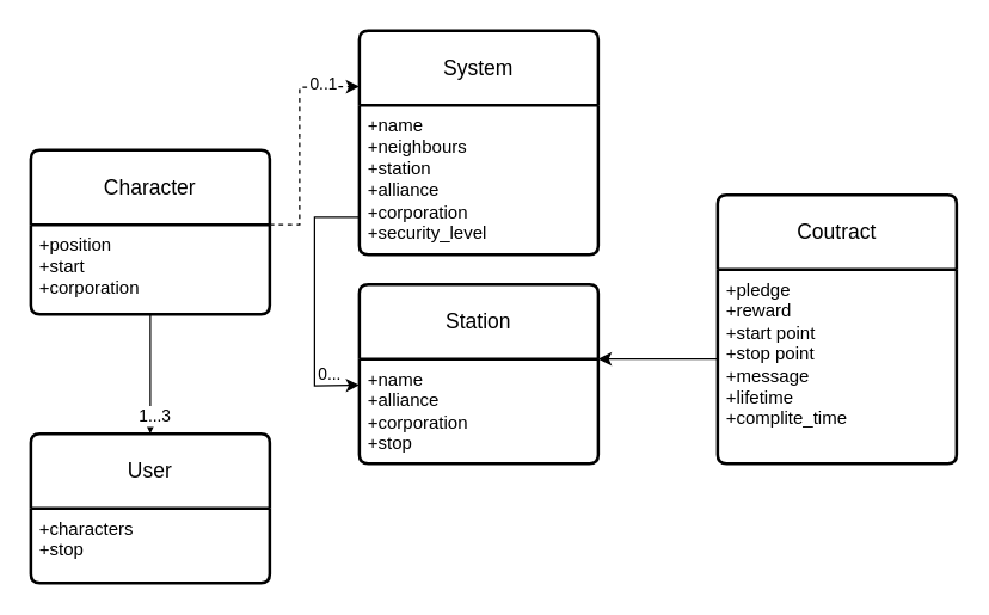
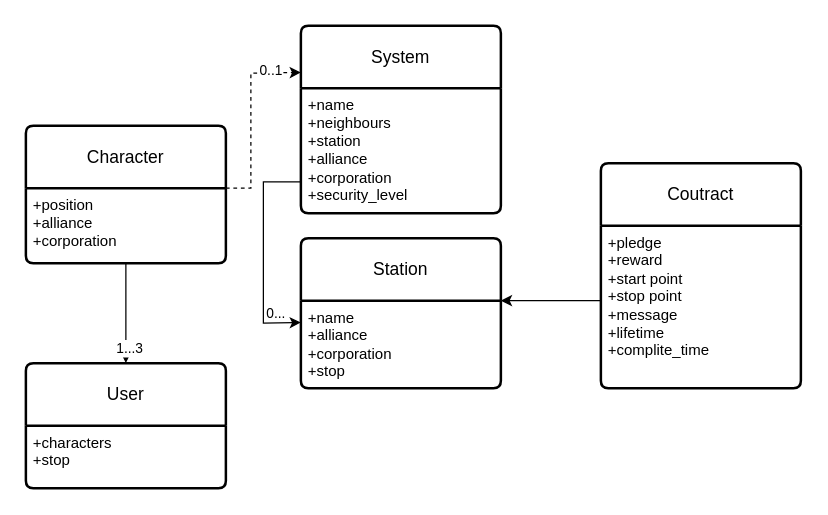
  <mxCell id="0" />
  <mxCell id="1" parent="0" />
  <mxCell id="2" value="Coutract" style="swimlane;childLayout=stackLayout;horizontal=1;startSize=50;horizontalStack=0;rounded=1;fontSize=14;fontStyle=0;strokeWidth=2;resizeParent=0;resizeLast=1;shadow=0;dashed=0;align=center;arcSize=4;whiteSpace=wrap;html=1;" vertex="1" parent="1"><mxGeometry x="480" y="130" width="160" height="180" as="geometry" /></mxCell>
  <mxCell id="3" value="+pledge&lt;br&gt;+reward&lt;br&gt;&lt;div&gt;+start point&lt;/div&gt;&lt;div&gt;+stop point&lt;/div&gt;&lt;div&gt;+message&lt;/div&gt;&lt;div&gt;+lifetime&lt;/div&gt;&lt;div&gt;+complite_time&lt;/div&gt;" style="align=left;strokeColor=none;fillColor=none;spacingLeft=4;fontSize=12;verticalAlign=top;resizable=0;rotatable=0;part=1;html=1;" vertex="1" parent="2"><mxGeometry y="50" width="160" height="130" as="geometry" /></mxCell>
  <mxCell id="4" value="User" style="swimlane;childLayout=stackLayout;horizontal=1;startSize=50;horizontalStack=0;rounded=1;fontSize=14;fontStyle=0;strokeWidth=2;resizeParent=0;resizeLast=1;shadow=0;dashed=0;align=center;arcSize=4;whiteSpace=wrap;html=1;" vertex="1" parent="1"><mxGeometry x="20" y="290" width="160" height="100" as="geometry" /></mxCell>
  <mxCell id="5" value="+characters&lt;br&gt;&lt;div&gt;+stop&lt;br&gt;&lt;/div&gt;" style="align=left;strokeColor=none;fillColor=none;spacingLeft=4;fontSize=12;verticalAlign=top;resizable=0;rotatable=0;part=1;html=1;" vertex="1" parent="4"><mxGeometry y="50" width="160" height="50" as="geometry" /></mxCell>
  <mxCell id="6" value="Character" style="swimlane;childLayout=stackLayout;horizontal=1;startSize=50;horizontalStack=0;rounded=1;fontSize=14;fontStyle=0;strokeWidth=2;resizeParent=0;resizeLast=1;shadow=0;dashed=0;align=center;arcSize=4;whiteSpace=wrap;html=1;" vertex="1" parent="1"><mxGeometry x="20" y="100" width="160" height="110" as="geometry" /></mxCell>
- <mxCell id="7" value="+position&lt;br&gt;&lt;div&gt;+start&lt;br&gt;&lt;/div&gt;+corporation" style="align=left;strokeColor=none;fillColor=none;spacingLeft=4;fontSize=12;verticalAlign=top;resizable=0;rotatable=0;part=1;html=1;" vertex="1" parent="6"><mxGeometry y="50" width="160" height="60" as="geometry" /></mxCell>
+ <mxCell id="7" value="+position&lt;br&gt;&lt;div&gt;+alliance&lt;br&gt;&lt;/div&gt;+corporation" style="align=left;strokeColor=none;fillColor=none;spacingLeft=4;fontSize=12;verticalAlign=top;resizable=0;rotatable=0;part=1;html=1;" vertex="1" parent="6"><mxGeometry y="50" width="160" height="60" as="geometry" /></mxCell>
  <mxCell id="8" value="System" style="swimlane;childLayout=stackLayout;horizontal=1;startSize=50;horizontalStack=0;rounded=1;fontSize=14;fontStyle=0;strokeWidth=2;resizeParent=0;resizeLast=1;shadow=0;dashed=0;align=center;arcSize=4;whiteSpace=wrap;html=1;" vertex="1" parent="1"><mxGeometry x="240" y="20" width="160" height="150" as="geometry" /></mxCell>
  <mxCell id="9" value="+name&lt;br&gt;&lt;div&gt;+neighbours&lt;/div&gt;&lt;div&gt;+station&lt;/div&gt;&lt;div&gt;+alliance&lt;br&gt;&lt;/div&gt;&lt;div&gt;+corporation&lt;/div&gt;&lt;div&gt;+security_level&lt;br&gt;&lt;/div&gt;" style="align=left;strokeColor=none;fillColor=none;spacingLeft=4;fontSize=12;verticalAlign=top;resizable=0;rotatable=0;part=1;html=1;" vertex="1" parent="8"><mxGeometry y="50" width="160" height="100" as="geometry" /></mxCell>
  <mxCell id="10" value="Station" style="swimlane;childLayout=stackLayout;horizontal=1;startSize=50;horizontalStack=0;rounded=1;fontSize=14;fontStyle=0;strokeWidth=2;resizeParent=0;resizeLast=1;shadow=0;dashed=0;align=center;arcSize=4;whiteSpace=wrap;html=1;" vertex="1" parent="1"><mxGeometry x="240" y="190" width="160" height="120" as="geometry" /></mxCell>
  <mxCell id="11" value="+name&lt;div&gt;+alliance&lt;br&gt;&lt;/div&gt;&lt;div&gt;+corporation&lt;br&gt;+stop&lt;br&gt;&lt;/div&gt;" style="align=left;strokeColor=none;fillColor=none;spacingLeft=4;fontSize=12;verticalAlign=top;resizable=0;rotatable=0;part=1;html=1;" vertex="1" parent="10"><mxGeometry y="50" width="160" height="70" as="geometry" /></mxCell>
  <mxCell id="12" value="" style="endArrow=classic;startArrow=none;html=1;rounded=0;entryX=0;entryY=0.25;entryDx=0;entryDy=0;exitX=0;exitY=0.75;exitDx=0;exitDy=0;startFill=0;" edge="1" parent="1" source="9" target="11"><mxGeometry width="50" height="50" relative="1" as="geometry"><mxPoint x="80" y="150" as="sourcePoint" /><mxPoint x="130" y="100" as="targetPoint" /><Array as="points"><mxPoint x="210" y="145" /><mxPoint x="210" y="258" /></Array></mxGeometry></mxCell>
  <mxCell id="13" value="0..." style="edgeLabel;html=1;align=center;verticalAlign=middle;resizable=0;points=[];" vertex="1" connectable="0" parent="12"><mxGeometry x="0.691" y="1" relative="1" as="geometry"><mxPoint x="7" y="-7" as="offset" /></mxGeometry></mxCell>
  <mxCell id="14" value="" style="endArrow=classic;startArrow=none;html=1;rounded=0;entryX=0;entryY=0.25;entryDx=0;entryDy=0;exitX=1;exitY=0;exitDx=0;exitDy=0;startFill=0;dashed=1;" edge="1" parent="1" source="7" target="8"><mxGeometry width="50" height="50" relative="1" as="geometry"><mxPoint x="190" y="160" as="sourcePoint" /><mxPoint x="250" y="268" as="targetPoint" /><Array as="points"><mxPoint x="200" y="150" /><mxPoint x="200" y="58" /></Array></mxGeometry></mxCell>
  <mxCell id="15" value="0..." style="edgeLabel;html=1;align=center;verticalAlign=middle;resizable=0;points=[];" vertex="1" connectable="0" parent="14"><mxGeometry x="0.691" y="1" relative="1" as="geometry"><mxPoint as="offset" /></mxGeometry></mxCell>
  <mxCell id="16" value="0..1" style="edgeLabel;html=1;align=center;verticalAlign=middle;resizable=0;points=[];" vertex="1" connectable="0" parent="14"><mxGeometry x="0.68" y="2" relative="1" as="geometry"><mxPoint as="offset" /></mxGeometry></mxCell>
  <mxCell id="17" value="" style="endArrow=classic;startArrow=none;html=1;rounded=0;exitX=0.5;exitY=1;exitDx=0;exitDy=0;startFill=0;" edge="1" parent="1" source="7"><mxGeometry width="50" height="50" relative="1" as="geometry"><mxPoint x="140" y="350" as="sourcePoint" /><mxPoint x="100" y="290" as="targetPoint" /><Array as="points" /></mxGeometry></mxCell>
  <mxCell id="18" value="0..." style="edgeLabel;html=1;align=center;verticalAlign=middle;resizable=0;points=[];" vertex="1" connectable="0" parent="17"><mxGeometry x="0.691" y="1" relative="1" as="geometry"><mxPoint as="offset" /></mxGeometry></mxCell>
  <mxCell id="19" value="1...3" style="edgeLabel;html=1;align=center;verticalAlign=middle;resizable=0;points=[];" vertex="1" connectable="0" parent="17"><mxGeometry x="0.68" y="2" relative="1" as="geometry"><mxPoint as="offset" /></mxGeometry></mxCell>
  <mxCell id="20" value="" style="endArrow=classic;startArrow=none;html=1;rounded=0;entryX=1;entryY=0;entryDx=0;entryDy=0;exitX=0;exitY=0.75;exitDx=0;exitDy=0;startFill=0;" edge="1" parent="1" target="11"><mxGeometry width="50" height="50" relative="1" as="geometry"><mxPoint x="480" y="240" as="sourcePoint" /><mxPoint x="480" y="353" as="targetPoint" /><Array as="points"><mxPoint x="450" y="240" /><mxPoint x="400" y="240" /></Array></mxGeometry></mxCell>
